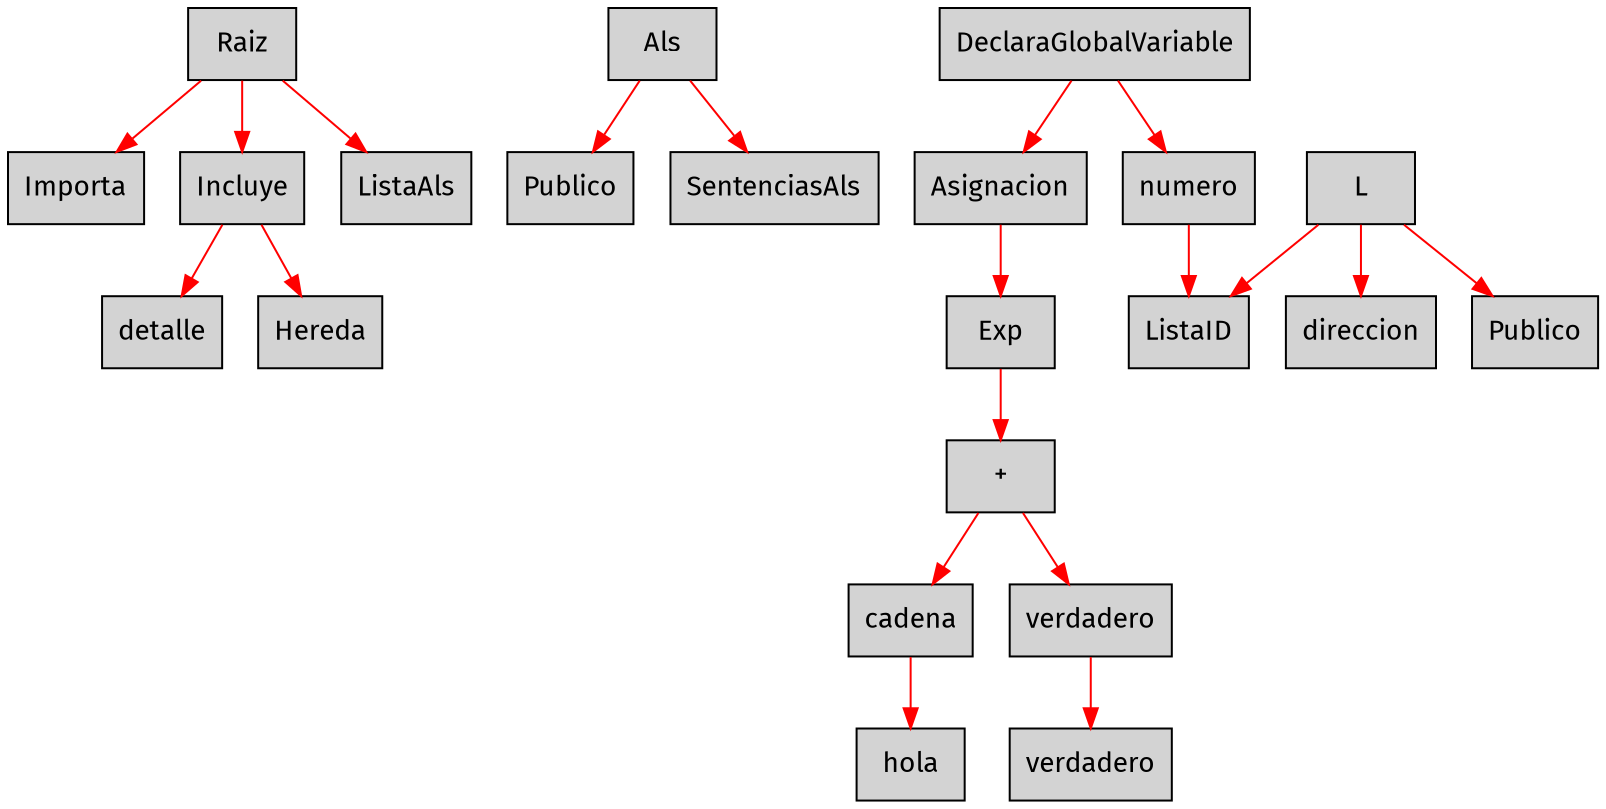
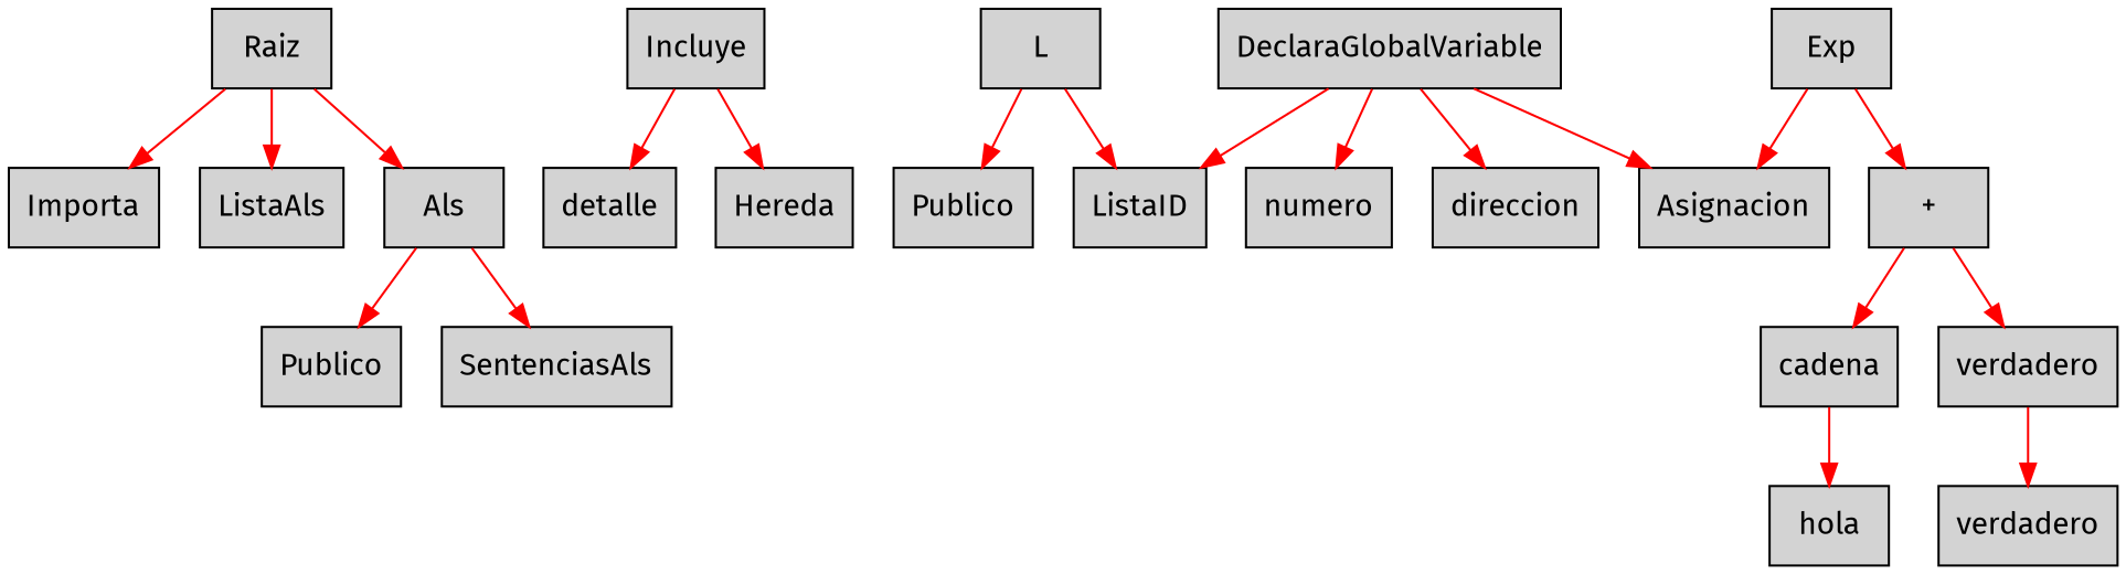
  digraph {
    fontname="Fira Sans"
    node [fontname="Fira Sans" shape=box style=filled]
    edge [color=red fontname="Fira Sans"]
    n1 [label=Raiz]
    n2 [label=Importa]
    n3 [label=Incluye]
    n4 [label=ListaAls]
    n5 [label=detalle]
    n6 [label=Hereda]
    n7 [label=Als]
    n8 [label=Publico]
    n9 [label=SentenciasAls]
    n10 [label=DeclaraGlobalVariable]
    n11 [label=numero]
    n12 [label=ListaID]
    n13 [label=Asignacion]
    n14 [label=Exp]
    n15 [label=L]
    n16 [label=direccion]
    n17 [label=Publico]
    n18 [label="+"]
    n19 [label=cadena]
    n20 [label=verdadero]
    n21 [label=hola]
    n22 [label=verdadero]
    n1 -> n2
-   n1 -> n3
+   n1 -> n7
    n1 -> n4
    n3 -> n5
    n3 -> n6
    n7 -> n8
    n7 -> n9
    n10 -> n11
-   n11 -> n12
+   n10 -> n12
    n10 -> n13
-   n13 -> n14
+   n14 -> n13
    n14 -> n18
    n15 -> n12
-   n15 -> n16
+   n10 -> n16
    n15 -> n17
    n18 -> n19
    n18 -> n20
    n19 -> n21
    n20 -> n22
  }
